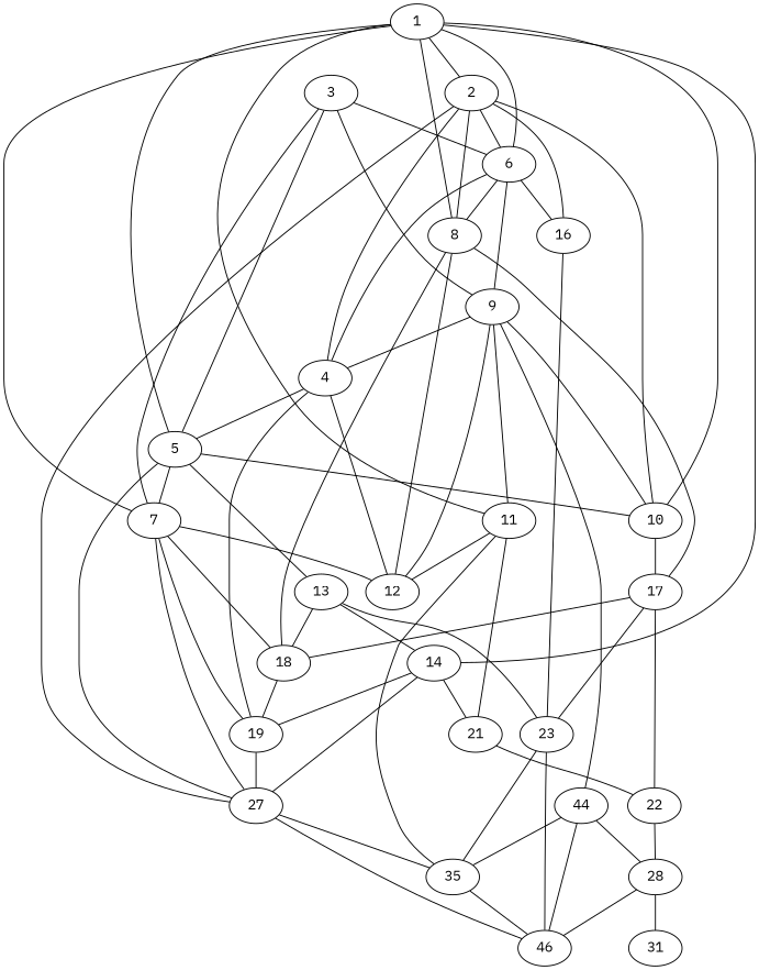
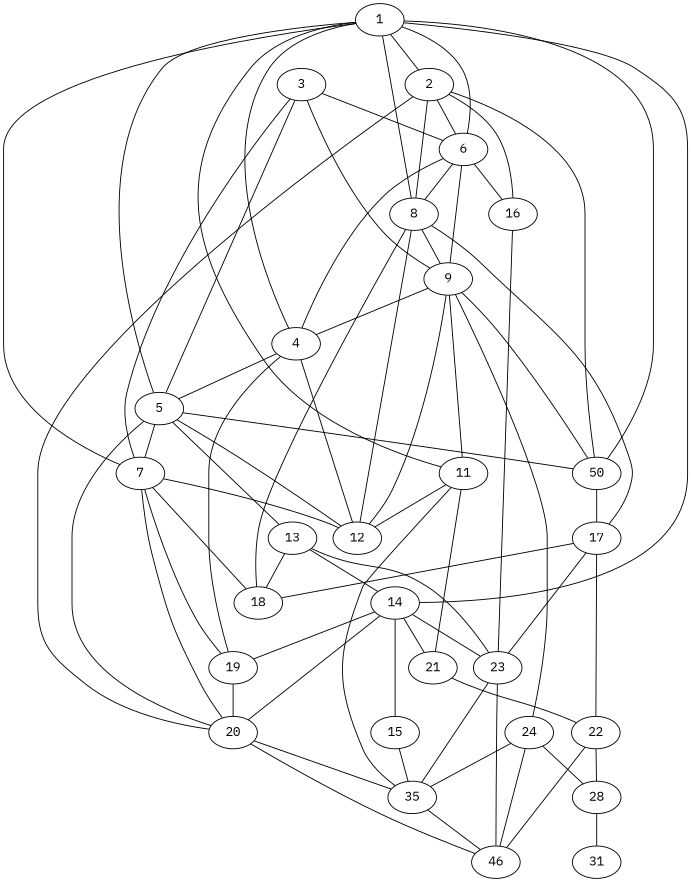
  graph {
    fontname="IBM Plex Mono"
    node [fontname="IBM Plex Mono"]
    edge [fontname="IBM Plex Mono"]
    1
    2
    5
    6
    7
-   10
+   10 [label=50]
    11
    14
    8
    4
    16
-   20 [label=27]
+   20
    12
    13
    9
    19
    18
    17
    21
    n20 [label=35]
+   15
    23
    n23 [label=46]
    3
-   24 [label=44]
+   24
    22
    28
    n28 [label=31]
    1 -- 2
    1 -- 5
    1 -- 6
    1 -- 7
    1 -- 10
    1 -- 11
    1 -- 14
    1 -- 8
    2 -- 6
    2 -- 10
    2 -- 8
-   2 -- 4
+   1 -- 4
    2 -- 16
    2 -- 20
    5 -- 7
    5 -- 10
    5 -- 20
+   5 -- 12
    5 -- 13
    6 -- 8
    6 -- 16
    6 -- 9
    7 -- 20
    7 -- 12
    7 -- 19
    7 -- 18
    10 -- 17
    11 -- 12
    11 -- 21
    11 -- n20
    14 -- 20
    14 -- 19
    14 -- 21
+   14 -- 15
+   14 -- 23
    8 -- 12
+   8 -- 9
    8 -- 18
    8 -- 17
    4 -- 5
    4 -- 6
    4 -- 12
    4 -- 19
    16 -- 23
    20 -- n20
    20 -- n23
    13 -- 14
    13 -- 18
    13 -- 23
    9 -- 10
    9 -- 11
    9 -- 4
    9 -- 12
    9 -- 24
    19 -- 20
-   18 -- 19
    17 -- 18
    17 -- 23
    17 -- 22
    21 -- 22
    n20 -- n23
+   15 -- n20
    23 -- n20
    23 -- n23
    3 -- 5
    3 -- 6
    3 -- 7
    3 -- 9
    24 -- n20
    24 -- n23
    24 -- 28
-   28 -- n23
+   22 -- n23
    22 -- 28
    28 -- n28
  }
